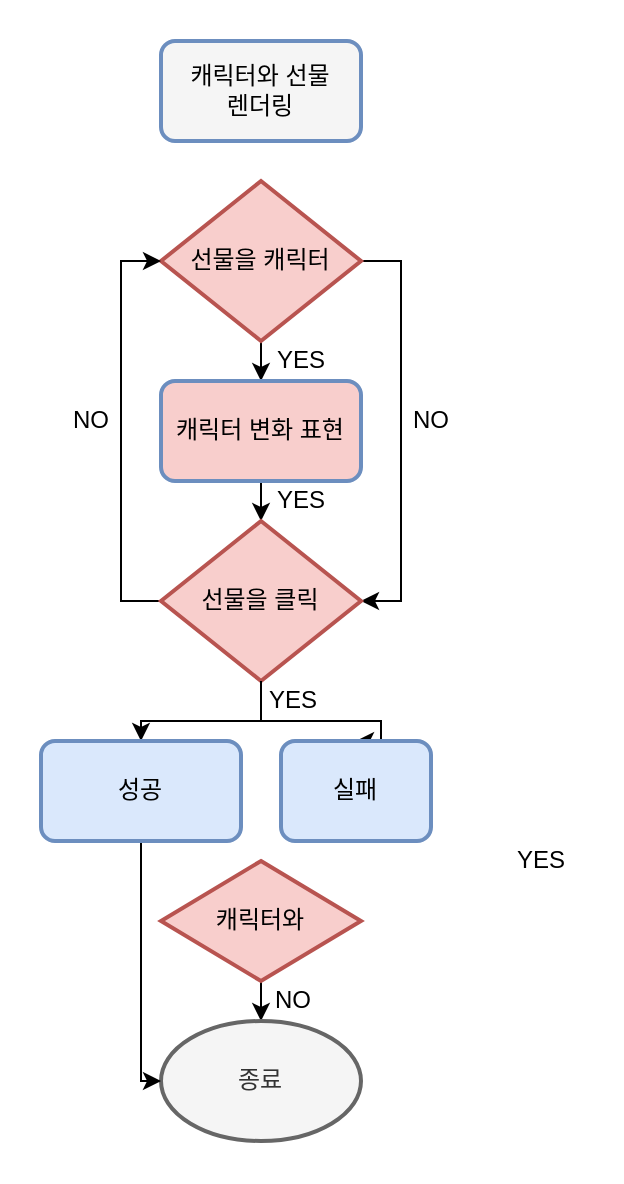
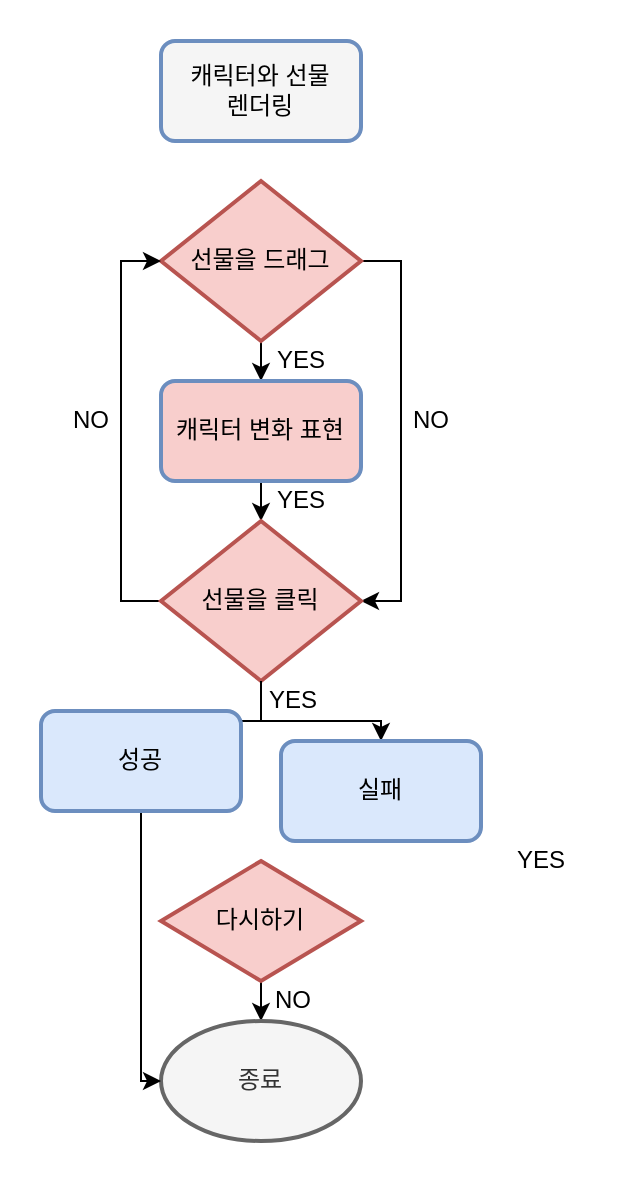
  <mxCell id="0" />
  <mxCell id="1" parent="0" />
  <mxCell id="2" style="edgeStyle=orthogonalEdgeStyle;rounded=0;orthogonalLoop=1;jettySize=auto;html=1;" edge="1" parent="1" source="5" target="7"><mxGeometry relative="1" as="geometry" /></mxCell>
  <mxCell id="3" style="edgeStyle=orthogonalEdgeStyle;rounded=0;orthogonalLoop=1;jettySize=auto;html=1;" edge="1" parent="1" source="5"><mxGeometry relative="1" as="geometry"><mxPoint x="130" y="260" as="targetPoint" /></mxGeometry></mxCell>
  <mxCell id="4" style="edgeStyle=orthogonalEdgeStyle;rounded=0;orthogonalLoop=1;jettySize=auto;html=1;entryX=1;entryY=0.5;entryDx=0;entryDy=0;entryPerimeter=0;exitX=1;exitY=0.5;exitDx=0;exitDy=0;exitPerimeter=0;" edge="1" parent="1" source="5" target="12"><mxGeometry relative="1" as="geometry"><mxPoint x="190" y="130" as="sourcePoint" /><Array as="points"><mxPoint x="200" y="130" /><mxPoint x="200" y="300" /></Array></mxGeometry></mxCell>
- <mxCell id="5" value="선물을 캐릭터" style="strokeWidth=2;html=1;shape=mxgraph.flowchart.decision;whiteSpace=wrap;fillColor=#f8cecc;strokeColor=#b85450;" vertex="1" parent="1"><mxGeometry x="80" y="90" width="100" height="80" as="geometry" /></mxCell>
+ <mxCell id="5" value="선물을 드래그" style="strokeWidth=2;html=1;shape=mxgraph.flowchart.decision;whiteSpace=wrap;fillColor=#f8cecc;strokeColor=#b85450;" vertex="1" parent="1"><mxGeometry x="80" y="90" width="100" height="80" as="geometry" /></mxCell>
  <mxCell id="6" value="캐릭터와 선물 &lt;br&gt;렌더링" style="rounded=1;whiteSpace=wrap;html=1;absoluteArcSize=1;arcSize=14;strokeWidth=2;fillColor=#f5f5f5;strokeColor=#6c8ebf;" vertex="1" parent="1"><mxGeometry x="80" y="20" width="100" height="50" as="geometry" /></mxCell>
  <mxCell id="7" value="캐릭터 변화 표현" style="rounded=1;whiteSpace=wrap;html=1;absoluteArcSize=1;arcSize=14;strokeWidth=2;fillColor=#f8cecc;strokeColor=#6c8ebf;" vertex="1" parent="1"><mxGeometry x="80" y="190" width="100" height="50" as="geometry" /></mxCell>
  <mxCell id="8" value="NO" style="text;html=1;align=center;verticalAlign=middle;resizable=0;points=[];autosize=1;" vertex="1" parent="1"><mxGeometry x="200" y="200" width="30" height="20" as="geometry" /></mxCell>
  <mxCell id="9" value="YES" style="text;html=1;align=center;verticalAlign=middle;resizable=0;points=[];autosize=1;" vertex="1" parent="1"><mxGeometry x="130" y="170" width="40" height="20" as="geometry" /></mxCell>
  <mxCell id="10" style="edgeStyle=orthogonalEdgeStyle;rounded=0;orthogonalLoop=1;jettySize=auto;html=1;entryX=0.5;entryY=0;entryDx=0;entryDy=0;" edge="1" parent="1" source="12" target="23"><mxGeometry relative="1" as="geometry"><mxPoint x="70" y="360" as="targetPoint" /></mxGeometry></mxCell>
  <mxCell id="11" style="edgeStyle=orthogonalEdgeStyle;rounded=0;orthogonalLoop=1;jettySize=auto;html=1;entryX=0;entryY=0.5;entryDx=0;entryDy=0;entryPerimeter=0;exitX=0;exitY=0.5;exitDx=0;exitDy=0;exitPerimeter=0;" edge="1" parent="1" source="12" target="5"><mxGeometry relative="1" as="geometry" /></mxCell>
  <mxCell id="12" value="선물을 클릭" style="strokeWidth=2;html=1;shape=mxgraph.flowchart.decision;whiteSpace=wrap;fillColor=#f8cecc;strokeColor=#b85450;" vertex="1" parent="1"><mxGeometry x="80" y="260" width="100" height="80" as="geometry" /></mxCell>
  <mxCell id="13" value="YES" style="text;html=1;align=center;verticalAlign=middle;resizable=0;points=[];autosize=1;" vertex="1" parent="1"><mxGeometry x="130" y="240" width="40" height="20" as="geometry" /></mxCell>
  <mxCell id="14" value="YES" style="text;html=1;align=center;verticalAlign=middle;resizable=0;points=[];autosize=1;" vertex="1" parent="1"><mxGeometry x="126" y="340" width="40" height="20" as="geometry" /></mxCell>
  <mxCell id="15" value="NO" style="text;html=1;align=center;verticalAlign=middle;resizable=0;points=[];autosize=1;" vertex="1" parent="1"><mxGeometry x="30" y="200" width="30" height="20" as="geometry" /></mxCell>
  <mxCell id="16" style="edgeStyle=orthogonalEdgeStyle;rounded=0;orthogonalLoop=1;jettySize=auto;html=1;entryX=0.5;entryY=0;entryDx=0;entryDy=0;" edge="1" parent="1" target="24"><mxGeometry relative="1" as="geometry"><mxPoint x="130" y="340" as="sourcePoint" /><mxPoint x="200" y="360" as="targetPoint" /><Array as="points"><mxPoint x="130" y="360" /><mxPoint x="190" y="360" /></Array></mxGeometry></mxCell>
  <mxCell id="17" style="edgeStyle=orthogonalEdgeStyle;rounded=0;orthogonalLoop=1;jettySize=auto;html=1;entryX=0.5;entryY=0;entryDx=0;entryDy=0;entryPerimeter=0;" edge="1" parent="1" source="18" target="20"><mxGeometry relative="1" as="geometry" /></mxCell>
- <mxCell id="18" value="캐릭터와" style="strokeWidth=2;html=1;shape=mxgraph.flowchart.decision;whiteSpace=wrap;fillColor=#f8cecc;strokeColor=#b85450;" vertex="1" parent="1"><mxGeometry x="80" y="430" width="100" height="60" as="geometry" /></mxCell>
+ <mxCell id="18" value="다시하기" style="strokeWidth=2;html=1;shape=mxgraph.flowchart.decision;whiteSpace=wrap;fillColor=#f8cecc;strokeColor=#b85450;" vertex="1" parent="1"><mxGeometry x="80" y="430" width="100" height="60" as="geometry" /></mxCell>
  <mxCell id="19" value="YES" style="text;html=1;align=center;verticalAlign=middle;resizable=0;points=[];autosize=1;" vertex="1" parent="1"><mxGeometry x="250" y="420" width="40" height="20" as="geometry" /></mxCell>
  <mxCell id="20" value="종료" style="strokeWidth=2;html=1;shape=mxgraph.flowchart.start_1;whiteSpace=wrap;fillColor=#f5f5f5;strokeColor=#666666;fontColor=#333333;" vertex="1" parent="1"><mxGeometry x="80" y="510" width="100" height="60" as="geometry" /></mxCell>
  <mxCell id="21" value="NO&lt;br&gt;" style="text;html=1;align=center;verticalAlign=middle;resizable=0;points=[];autosize=1;" vertex="1" parent="1"><mxGeometry x="131" y="490" width="30" height="20" as="geometry" /></mxCell>
  <mxCell id="22" style="edgeStyle=orthogonalEdgeStyle;rounded=0;orthogonalLoop=1;jettySize=auto;html=1;entryX=0;entryY=0.5;entryDx=0;entryDy=0;entryPerimeter=0;" edge="1" parent="1" source="23" target="20"><mxGeometry relative="1" as="geometry"><mxPoint x="80" y="460" as="targetPoint" /><Array as="points"><mxPoint x="70" y="540" /></Array></mxGeometry></mxCell>
- <mxCell id="23" value="성공" style="rounded=1;whiteSpace=wrap;html=1;absoluteArcSize=1;arcSize=14;strokeWidth=2;fillColor=#dae8fc;strokeColor=#6c8ebf;" vertex="1" parent="1"><mxGeometry x="20" y="370" width="100" height="50" as="geometry" /></mxCell>
- <mxCell id="24" value="실패" style="rounded=1;whiteSpace=wrap;html=1;absoluteArcSize=1;arcSize=14;strokeWidth=2;fillColor=#dae8fc;strokeColor=#6c8ebf;" vertex="1" parent="1"><mxGeometry x="140" y="370" width="75" height="50" as="geometry" /></mxCell>
+ <mxCell id="23" value="성공" style="rounded=1;whiteSpace=wrap;html=1;absoluteArcSize=1;arcSize=14;strokeWidth=2;fillColor=#dae8fc;strokeColor=#6c8ebf;" vertex="1" parent="1"><mxGeometry x="20" y="355" width="100" height="50" as="geometry" /></mxCell>
+ <mxCell id="24" value="실패" style="rounded=1;whiteSpace=wrap;html=1;absoluteArcSize=1;arcSize=14;strokeWidth=2;fillColor=#dae8fc;strokeColor=#6c8ebf;" vertex="1" parent="1"><mxGeometry x="140" y="370" width="100" height="50" as="geometry" /></mxCell>
